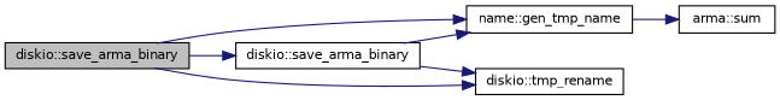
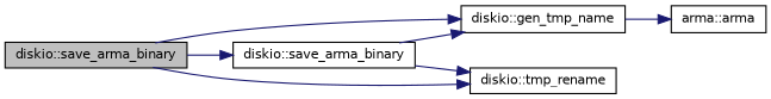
  digraph {
    rankdir=LR
    node [color=black fillcolor=white fontname=Helvetica fontsize=10 shape=record style=filled]
    edge [color=midnightblue fontname=Helvetica fontsize=10 labelfontname=Helvetica labelfontsize=10 style=solid]
    n1 [fillcolor=grey75 fontcolor=black height=0.2 label="diskio::save_arma_binary" width=0.4]
-   n2 [height=0.2 label="name::gen_tmp_name" width=0.4]
+   n2 [height=0.2 label="diskio::gen_tmp_name" width=0.4]
    n3 [height=0.2 label="diskio::save_arma_binary" width=0.4]
    n4 [height=0.2 label="diskio::tmp_rename" width=0.4]
-   n5 [height=0.2 label="arma::sum" width=0.4]
+   n5 [height=0.2 label="arma::arma" width=0.4]
    n1 -> n2
    n1 -> n3
    n1 -> n4
    n2 -> n5
    n3 -> n2
    n3 -> n4
  }
